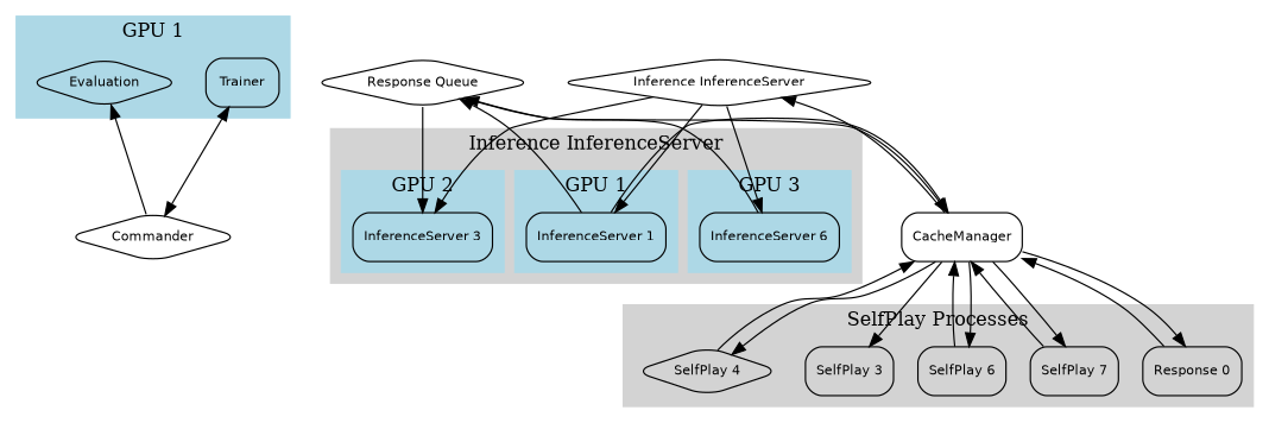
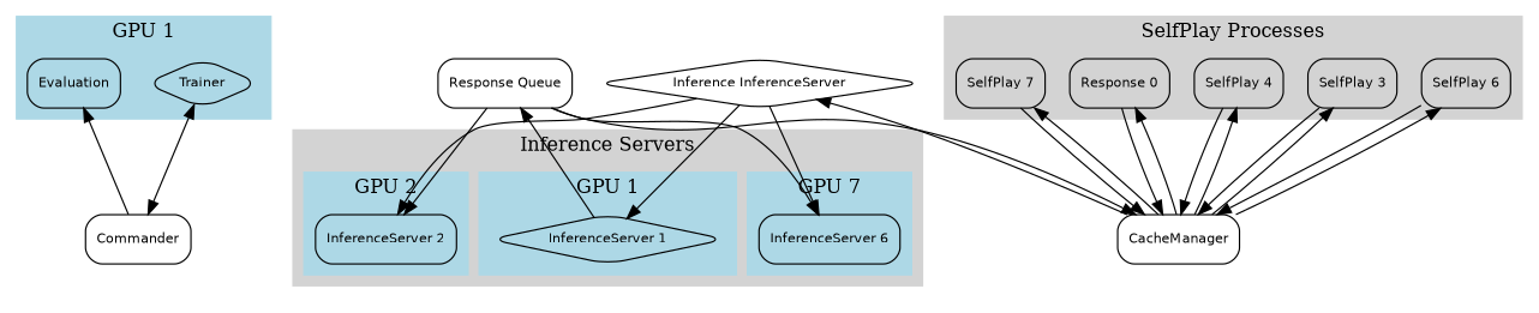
  digraph {
    node [fontname=Helvetica fontsize=10 shape=box style=rounded]
-   n1 [label=Trainer]
-   n2 [label=Evaluation shape=diamond]
+   n1 [label=Trainer shape=diamond]
+   n2 [label=Evaluation]
    n3 [label="Inference InferenceServer" shape=diamond]
-   n4 [label="Response Queue" shape=diamond]
-   n5 [label="InferenceServer 1"]
-   n6 [label="InferenceServer 3"]
+   n4 [label="Response Queue"]
+   n5 [label="InferenceServer 1" shape=diamond]
+   n6 [label="InferenceServer 2"]
    n7 [label="InferenceServer 6"]
    n8 [label="Response 0"]
    n9 [label="SelfPlay 7"]
    n10 [label="SelfPlay 6"]
    n11 [label="SelfPlay 3"]
-   n12 [label="SelfPlay 4" shape=diamond]
-   n13 [label=Commander shape=diamond]
+   n12 [label="SelfPlay 4"]
+   n13 [label=Commander]
    n14 [label=CacheManager]
    subgraph cluster_1 {
      color=lightblue
      label="GPU 1"
      style=filled
      n1
      n2
    }
    subgraph cluster_2 {
      style=invis
      subgraph sub_3 {
        rank=same
        style=invis
        n3
        n4
      }
      subgraph cluster_4 {
        color=lightgrey
-       label="Inference InferenceServer"
+       label="Inference Servers"
        style=filled
        subgraph cluster_5 {
          color=lightblue
          label="GPU 1"
          style=filled
          n5
        }
        subgraph cluster_6 {
          color=lightblue
          label="GPU 2"
          style=filled
          n6
        }
        subgraph cluster_7 {
          color=lightblue
-         label="GPU 3"
+         label="GPU 7"
          style=filled
          n7
        }
      }
    }
    subgraph cluster_8 {
      color=lightgrey
      label="SelfPlay Processes"
      style=filled
      n8
      n9
      n10
      n11
      n12
    }
    n1 -> n13 [dir=both]
    n3 -> n5
    n3 -> n6
    n3 -> n7
    n4 -> n6
    n4 -> n14
    n5 -> n4
-   n7 -> n4
+   n4 -> n7
    n8 -> n14
    n9 -> n14
    n10 -> n14
-   n5 -> n14
+   n11 -> n14
    n12 -> n14
    n13 -> n2
    n14 -> n3
    n14 -> n8
    n14 -> n9
    n14 -> n10
    n14 -> n11
    n14 -> n12
  }
